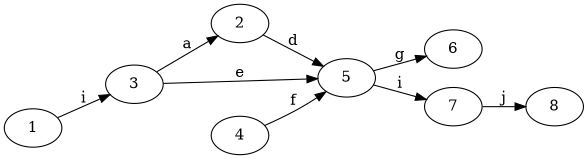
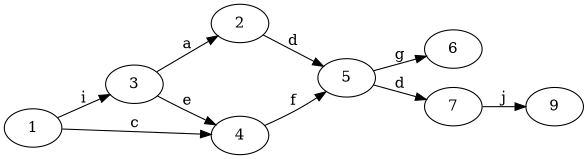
  digraph {
    rankdir=LR
    1 [role=start]
    3
    4
    5 [role=end]
    2
    6
    7
-   8
+   8 [label=9]
    1 -> 3 [label=i]
-   3 -> 5 [label=e]
+   1 -> 4 [label=c]
+   3 -> 4 [label=e]
    3 -> 2 [label=a]
    4 -> 5 [label=f]
    5 -> 6 [label=g]
-   5 -> 7 [label=i]
+   5 -> 7 [label=d]
    2 -> 5 [label=d]
    7 -> 8 [label=j]
  }
